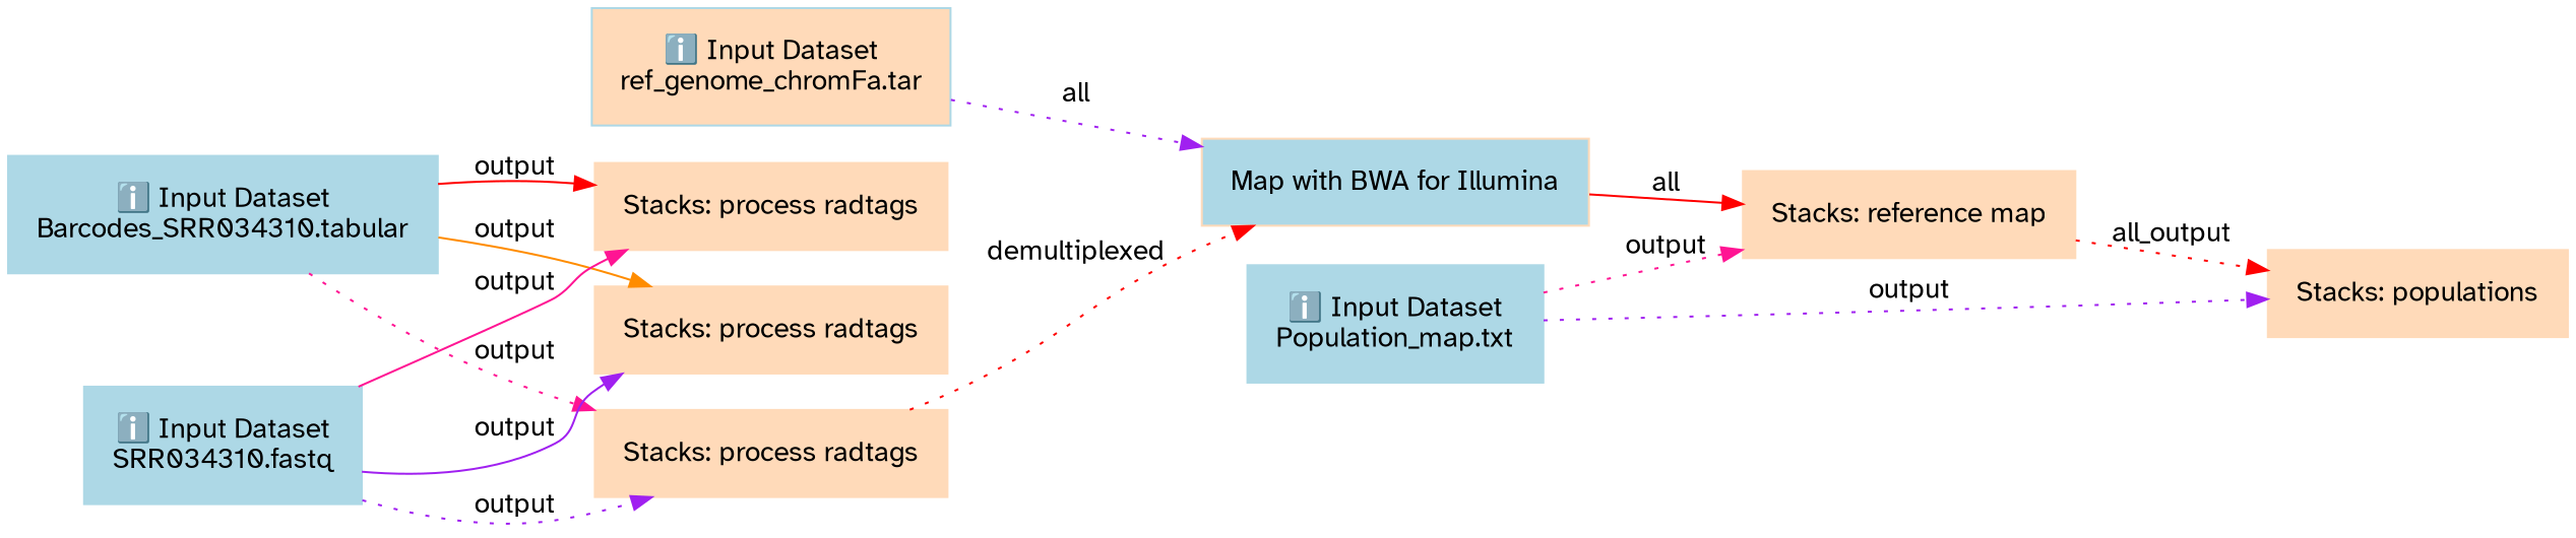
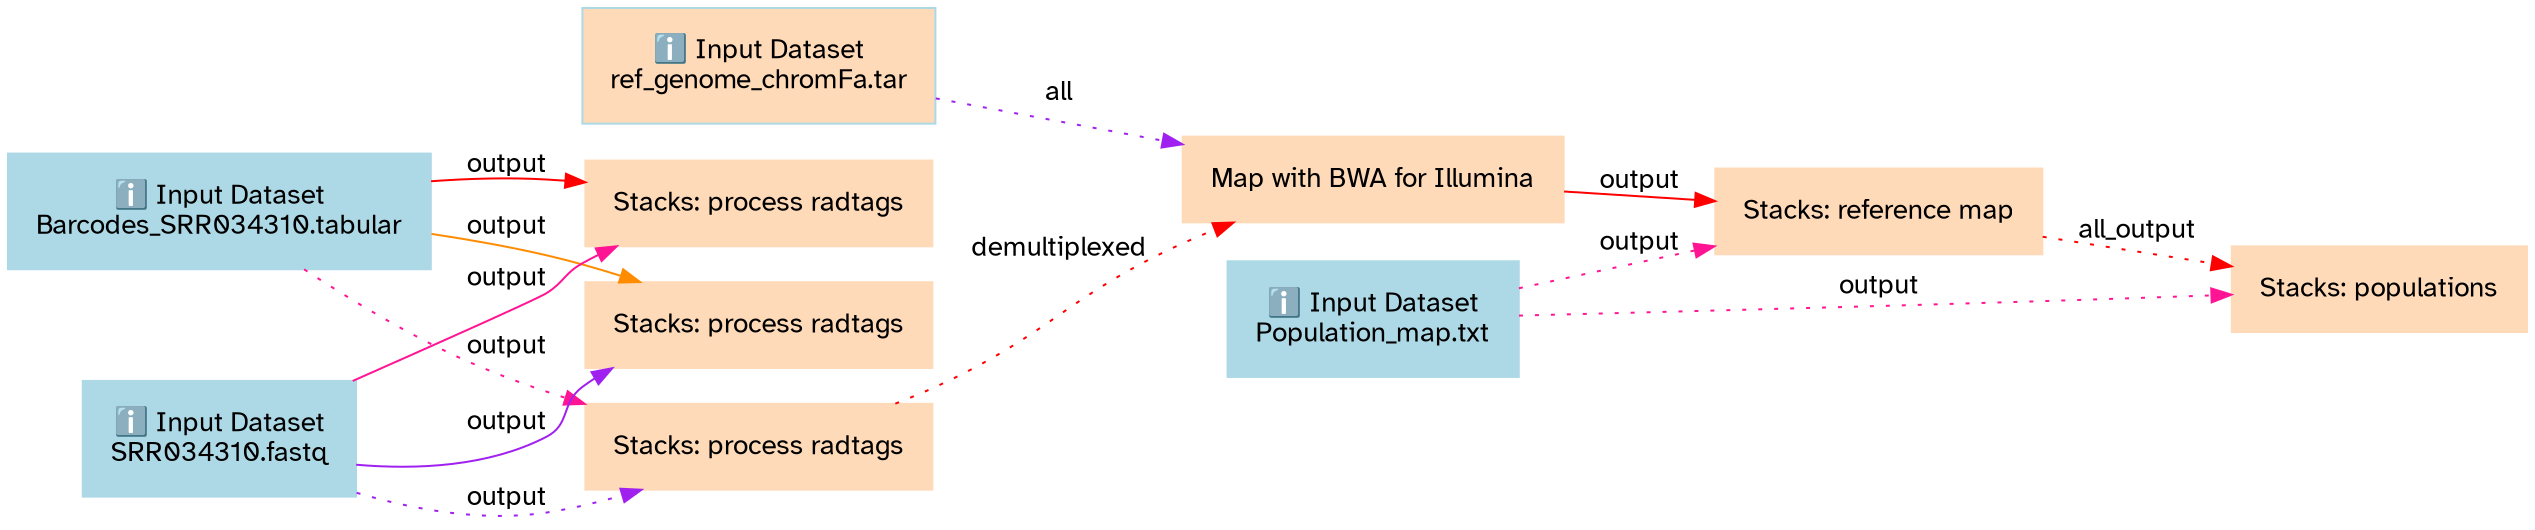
  digraph {
    rankdir=LR
    node [color=peachpuff fontname="Atkinson Hyperlegible" margin="0.2,0.2" shape=box style=filled]
    edge [color=red fontname="Atkinson Hyperlegible" style=dotted]
    n1 [color=lightblue fillcolor=peachpuff label="ℹ️ Input Dataset\nref_genome_chromFa.tar"]
-   n2 [label="Map with BWA for Illumina" fillcolor=lightblue]
+   n2 [label="Map with BWA for Illumina"]
    n3 [label="Stacks: reference map"]
    n4 [color=lightblue label="ℹ️ Input Dataset\nPopulation_map.txt"]
    n5 [label="Stacks: populations"]
    n6 [color=lightblue label="ℹ️ Input Dataset\nBarcodes_SRR034310.tabular"]
    n7 [label="Stacks: process radtags"]
    n8 [label="Stacks: process radtags"]
    n9 [label="Stacks: process radtags"]
    n10 [color=lightblue label="ℹ️ Input Dataset\nSRR034310.fastq"]
    n1 -> n2 [color=purple label=all]
-   n2 -> n3 [label=all style=solid]
+   n2 -> n3 [label=output style=solid]
    n3 -> n5 [label=all_output]
    n4 -> n3 [color=deeppink label=output]
-   n4 -> n5 [color=purple label=output]
+   n4 -> n5 [color=deeppink label=output]
    n6 -> n7 [color=deeppink label=output]
    n6 -> n8 [label=output style=solid]
    n6 -> n9 [color=darkorange label=output style=solid]
    n7 -> n2 [label=demultiplexed]
    n10 -> n7 [color=purple label=output]
    n10 -> n8 [color=deeppink label=output style=solid]
    n10 -> n9 [color=purple label=output style=solid]
  }
